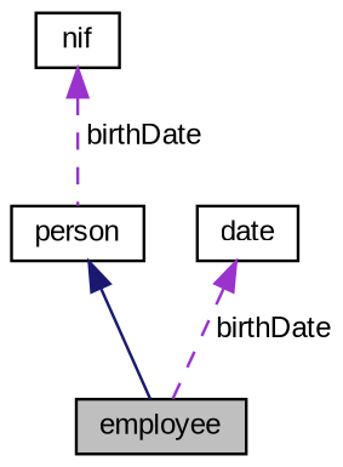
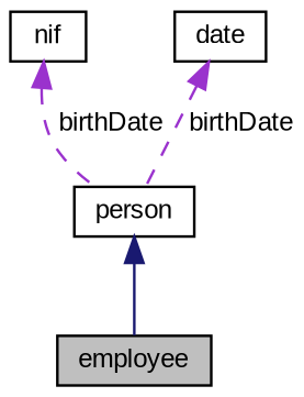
  digraph {
    fontname="Liberation Sans"
    node [color=black fillcolor=white fontname="Liberation Sans" fontsize=10 shape=record style=filled]
    edge [color=darkorchid3 dir=back fontname="Liberation Sans" fontsize=10 labelfontname=Helvetica labelfontsize=10 style=dashed]
    n1 [fillcolor=grey75 fontcolor=black height=0.2 label=employee width=0.4]
    n2 [height=0.2 label=person width=0.4]
    n3 [height=0.2 label=nif width=0.4]
    n4 [height=0.2 label=date width=0.4]
    n2 -> n1 [color=midnightblue style=solid]
    n3 -> n2 [label=" birthDate"]
-   n4 -> n1 [label=" birthDate"]
+   n4 -> n2 [label=" birthDate"]
  }
